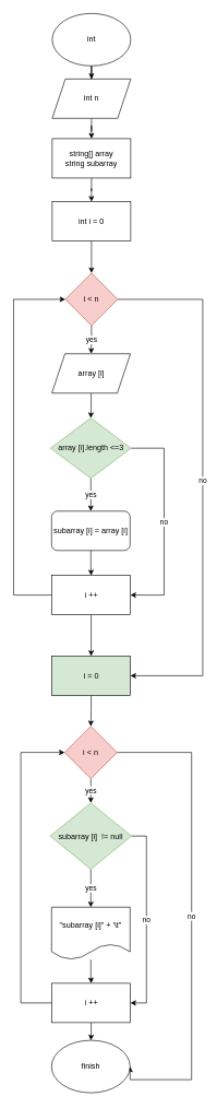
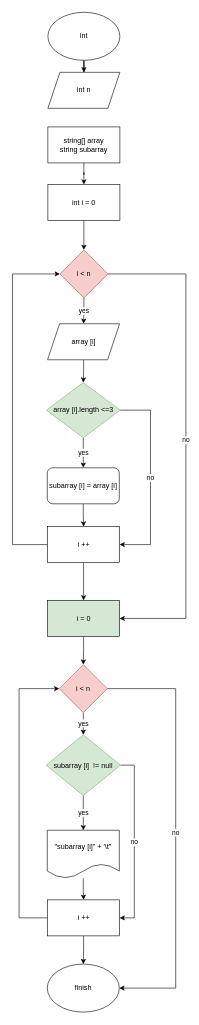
  <mxCell id="0" />
  <mxCell id="1" parent="0" />
  <mxCell id="2" style="edgeStyle=orthogonalEdgeStyle;rounded=0;orthogonalLoop=1;jettySize=auto;html=1;exitX=0.5;exitY=1;exitDx=0;exitDy=0;" edge="1" parent="1" source="3" target="5"><mxGeometry relative="1" as="geometry" /></mxCell>
  <mxCell id="3" value="int" style="ellipse;whiteSpace=wrap;html=1;" vertex="1" parent="1"><mxGeometry x="79" y="20" width="120" height="80" as="geometry" /></mxCell>
- <mxCell id="4" style="edgeStyle=orthogonalEdgeStyle;rounded=0;orthogonalLoop=1;jettySize=auto;html=1;" edge="1" parent="1" source="5" target="7"><mxGeometry relative="1" as="geometry"><mxPoint x="139" y="205" as="targetPoint" /></mxGeometry></mxCell>
  <mxCell id="5" value="int n" style="shape=parallelogram;perimeter=parallelogramPerimeter;whiteSpace=wrap;html=1;fixedSize=1;" vertex="1" parent="1"><mxGeometry x="79" y="120" width="120" height="60" as="geometry" /></mxCell>
  <mxCell id="6" value="" style="edgeStyle=orthogonalEdgeStyle;rounded=0;orthogonalLoop=1;jettySize=auto;html=1;" edge="1" parent="1" source="7" target="9"><mxGeometry relative="1" as="geometry" /></mxCell>
  <mxCell id="7" value="string[] array&lt;br&gt;string subarray" style="rounded=0;whiteSpace=wrap;html=1;" vertex="1" parent="1"><mxGeometry x="79" y="211" width="120" height="60" as="geometry" /></mxCell>
  <mxCell id="8" value="" style="edgeStyle=orthogonalEdgeStyle;rounded=0;orthogonalLoop=1;jettySize=auto;html=1;" edge="1" parent="1" source="9" target="12"><mxGeometry relative="1" as="geometry" /></mxCell>
  <mxCell id="9" value="int i = 0" style="whiteSpace=wrap;html=1;rounded=0;" vertex="1" parent="1"><mxGeometry x="79" y="307" width="120" height="60" as="geometry" /></mxCell>
  <mxCell id="10" value="yes" style="edgeStyle=orthogonalEdgeStyle;rounded=0;orthogonalLoop=1;jettySize=auto;html=1;" edge="1" parent="1" source="12" target="14"><mxGeometry relative="1" as="geometry" /></mxCell>
  <mxCell id="11" value="no" style="edgeStyle=orthogonalEdgeStyle;rounded=0;orthogonalLoop=1;jettySize=auto;html=1;entryX=1;entryY=0.5;entryDx=0;entryDy=0;" edge="1" parent="1" source="12" target="27"><mxGeometry relative="1" as="geometry"><Array as="points"><mxPoint x="309" y="456" /><mxPoint x="309" y="1030" /></Array></mxGeometry></mxCell>
  <mxCell id="12" value="i &amp;lt; n" style="rhombus;whiteSpace=wrap;html=1;rounded=0;fillColor=#f8cecc;strokeColor=#b85450;" vertex="1" parent="1"><mxGeometry x="99" y="416" width="80" height="80" as="geometry" /></mxCell>
  <mxCell id="13" value="" style="edgeStyle=orthogonalEdgeStyle;rounded=0;orthogonalLoop=1;jettySize=auto;html=1;" edge="1" parent="1" source="14" target="17"><mxGeometry relative="1" as="geometry" /></mxCell>
  <mxCell id="14" value="array [i]" style="shape=parallelogram;perimeter=parallelogramPerimeter;whiteSpace=wrap;html=1;fixedSize=1;" vertex="1" parent="1"><mxGeometry x="78.5" y="539" width="120" height="60" as="geometry" /></mxCell>
  <mxCell id="15" value="yes" style="edgeStyle=orthogonalEdgeStyle;rounded=0;orthogonalLoop=1;jettySize=auto;html=1;" edge="1" parent="1" source="17" target="19"><mxGeometry relative="1" as="geometry" /></mxCell>
  <mxCell id="16" value="no" style="edgeStyle=orthogonalEdgeStyle;rounded=0;orthogonalLoop=1;jettySize=auto;html=1;entryX=1;entryY=0.5;entryDx=0;entryDy=0;" edge="1" parent="1" source="17" target="22"><mxGeometry relative="1" as="geometry"><Array as="points"><mxPoint x="250" y="683" /><mxPoint x="250" y="907" /></Array></mxGeometry></mxCell>
  <mxCell id="17" value="array [i].length &amp;lt;=3" style="rhombus;whiteSpace=wrap;html=1;fillColor=#d5e8d4;strokeColor=#82b366;" vertex="1" parent="1"><mxGeometry x="76.5" y="637" width="123" height="92" as="geometry" /></mxCell>
  <mxCell id="18" value="" style="edgeStyle=orthogonalEdgeStyle;rounded=0;orthogonalLoop=1;jettySize=auto;html=1;" edge="1" parent="1" source="19" target="22"><mxGeometry relative="1" as="geometry" /></mxCell>
  <mxCell id="19" value="subarray [i] = array [i]" style="whiteSpace=wrap;html=1;rounded=1;" vertex="1" parent="1"><mxGeometry x="78" y="779" width="120" height="60" as="geometry" /></mxCell>
  <mxCell id="20" style="edgeStyle=orthogonalEdgeStyle;rounded=0;orthogonalLoop=1;jettySize=auto;html=1;entryX=0;entryY=0.5;entryDx=0;entryDy=0;" edge="1" parent="1" source="22" target="12"><mxGeometry relative="1" as="geometry"><Array as="points"><mxPoint x="20" y="907" /><mxPoint x="20" y="456" /></Array></mxGeometry></mxCell>
  <mxCell id="21" style="edgeStyle=orthogonalEdgeStyle;rounded=0;orthogonalLoop=1;jettySize=auto;html=1;" edge="1" parent="1" source="22" target="27"><mxGeometry relative="1" as="geometry" /></mxCell>
  <mxCell id="22" value="i ++" style="whiteSpace=wrap;html=1;" vertex="1" parent="1"><mxGeometry x="78.5" y="877" width="120" height="60" as="geometry" /></mxCell>
  <mxCell id="23" value="yes" style="edgeStyle=orthogonalEdgeStyle;rounded=0;orthogonalLoop=1;jettySize=auto;html=1;entryX=0.5;entryY=0;entryDx=0;entryDy=0;" edge="1" parent="1" source="25" target="30"><mxGeometry relative="1" as="geometry" /></mxCell>
  <mxCell id="24" value="no" style="edgeStyle=orthogonalEdgeStyle;rounded=0;orthogonalLoop=1;jettySize=auto;html=1;entryX=1;entryY=0.5;entryDx=0;entryDy=0;" edge="1" parent="1" source="25" target="33"><mxGeometry relative="1" as="geometry"><Array as="points"><mxPoint x="292" y="1147" /><mxPoint x="292" y="1646" /></Array></mxGeometry></mxCell>
  <mxCell id="25" value="i &amp;lt; n" style="rhombus;whiteSpace=wrap;html=1;fillColor=#f8cecc;strokeColor=#b85450;" vertex="1" parent="1"><mxGeometry x="98" y="1107" width="80" height="80" as="geometry" /></mxCell>
  <mxCell id="26" style="edgeStyle=orthogonalEdgeStyle;rounded=0;orthogonalLoop=1;jettySize=auto;html=1;entryX=0.5;entryY=0;entryDx=0;entryDy=0;" edge="1" parent="1" source="27" target="25"><mxGeometry relative="1" as="geometry" /></mxCell>
  <mxCell id="27" value="i = 0" style="rounded=0;whiteSpace=wrap;html=1;fillColor=#d5e8d4;" vertex="1" parent="1"><mxGeometry x="78.5" y="1000" width="120" height="60" as="geometry" /></mxCell>
  <mxCell id="28" value="yes" style="edgeStyle=orthogonalEdgeStyle;rounded=0;orthogonalLoop=1;jettySize=auto;html=1;" edge="1" parent="1" source="30" target="32"><mxGeometry relative="1" as="geometry" /></mxCell>
  <mxCell id="29" value="no" style="edgeStyle=orthogonalEdgeStyle;rounded=0;orthogonalLoop=1;jettySize=auto;html=1;entryX=1;entryY=0.5;entryDx=0;entryDy=0;" edge="1" parent="1" source="30" target="36"><mxGeometry relative="1" as="geometry"><Array as="points"><mxPoint x="223" y="1275" /><mxPoint x="223" y="1529" /></Array></mxGeometry></mxCell>
  <mxCell id="30" value="subarray [i]&amp;nbsp; != null" style="rhombus;whiteSpace=wrap;html=1;fillColor=#d5e8d4;strokeColor=#82b366;" vertex="1" parent="1"><mxGeometry x="76" y="1224" width="124" height="101" as="geometry" /></mxCell>
  <mxCell id="31" style="edgeStyle=orthogonalEdgeStyle;rounded=0;orthogonalLoop=1;jettySize=auto;html=1;entryX=0.5;entryY=0;entryDx=0;entryDy=0;" edge="1" parent="1" source="32" target="36"><mxGeometry relative="1" as="geometry" /></mxCell>
  <mxCell id="32" value="&quot;subarray [i]&quot; + '\t&quot;" style="shape=document;whiteSpace=wrap;html=1;boundedLbl=1;" vertex="1" parent="1"><mxGeometry x="78" y="1383" width="120" height="80" as="geometry" /></mxCell>
- <mxCell id="33" value="finish" style="ellipse;whiteSpace=wrap;html=1;" vertex="1" parent="1"><mxGeometry x="78" y="1586" width="120" height="80" as="geometry" /></mxCell>
+ <mxCell id="33" value="finish" style="ellipse;whiteSpace=wrap;html=1;" vertex="1" parent="1"><mxGeometry x="78" y="1606" width="120" height="80" as="geometry" /></mxCell>
  <mxCell id="34" style="edgeStyle=orthogonalEdgeStyle;rounded=0;orthogonalLoop=1;jettySize=auto;html=1;entryX=0;entryY=0.5;entryDx=0;entryDy=0;" edge="1" parent="1" source="36" target="25"><mxGeometry relative="1" as="geometry"><Array as="points"><mxPoint x="31" y="1529" /><mxPoint x="31" y="1147" /></Array></mxGeometry></mxCell>
  <mxCell id="35" value="" style="edgeStyle=orthogonalEdgeStyle;rounded=0;orthogonalLoop=1;jettySize=auto;html=1;" edge="1" parent="1" source="36" target="33"><mxGeometry relative="1" as="geometry" /></mxCell>
  <mxCell id="36" value="i ++" style="whiteSpace=wrap;html=1;" vertex="1" parent="1"><mxGeometry x="78.5" y="1499" width="120" height="60" as="geometry" /></mxCell>
